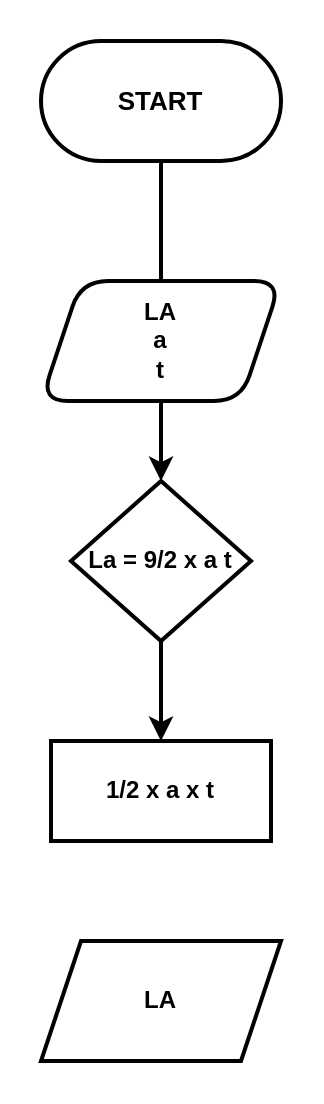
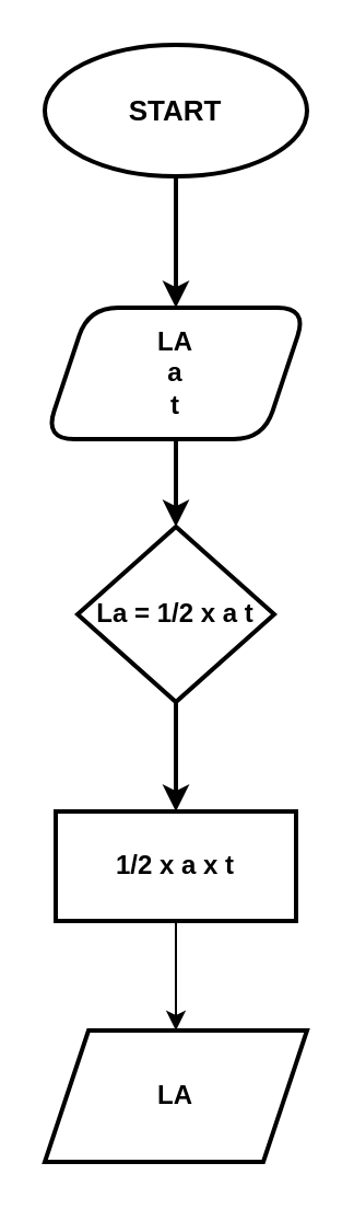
  <mxCell id="0" />
  <mxCell id="1" parent="0" />
- <mxCell id="2" value="" style="edgeStyle=orthogonalEdgeStyle;rounded=0;orthogonalLoop=1;jettySize=auto;html=1;strokeWidth=2;endArrow=none;" edge="1" parent="1" source="3" target="5"><mxGeometry relative="1" as="geometry" /></mxCell>
- <mxCell id="3" value="&lt;b&gt;&lt;font style=&quot;font-size: 13px;&quot;&gt;START&lt;/font&gt;&lt;/b&gt;" style="rounded=1;whiteSpace=wrap;html=1;arcSize=50;strokeWidth=2;" vertex="1" parent="1"><mxGeometry x="20" y="20" width="120" height="60" as="geometry" /></mxCell>
+ <mxCell id="2" value="" style="edgeStyle=orthogonalEdgeStyle;rounded=0;orthogonalLoop=1;jettySize=auto;html=1;strokeWidth=2;" edge="1" parent="1" source="3" target="5"><mxGeometry relative="1" as="geometry" /></mxCell>
+ <mxCell id="3" value="&lt;b&gt;&lt;font style=&quot;font-size: 13px;&quot;&gt;START&lt;/font&gt;&lt;/b&gt;" style="ellipse;whiteSpace=wrap;html=1;arcSize=50;strokeWidth=2;" vertex="1" parent="1"><mxGeometry x="20" y="20" width="120" height="60" as="geometry" /></mxCell>
  <mxCell id="4" value="" style="edgeStyle=orthogonalEdgeStyle;rounded=0;orthogonalLoop=1;jettySize=auto;html=1;strokeWidth=2;" edge="1" parent="1" source="5" target="7"><mxGeometry relative="1" as="geometry" /></mxCell>
  <mxCell id="5" value="&lt;div&gt;&lt;b&gt;LA&lt;/b&gt;&lt;/div&gt;&lt;div&gt;&lt;b&gt;a&lt;/b&gt;&lt;/div&gt;&lt;div&gt;&lt;b&gt;t&lt;br&gt;&lt;/b&gt;&lt;/div&gt;" style="shape=parallelogram;perimeter=parallelogramPerimeter;whiteSpace=wrap;html=1;fixedSize=1;rounded=1;arcSize=27;strokeWidth=2;" vertex="1" parent="1"><mxGeometry x="20" y="140" width="120" height="60" as="geometry" /></mxCell>
  <mxCell id="6" value="" style="edgeStyle=orthogonalEdgeStyle;rounded=0;orthogonalLoop=1;jettySize=auto;html=1;fontStyle=1;strokeWidth=2;" edge="1" parent="1" source="7" target="9"><mxGeometry relative="1" as="geometry" /></mxCell>
- <mxCell id="7" value="&lt;b&gt;La = 9/2 x a t&lt;/b&gt;" style="rhombus;whiteSpace=wrap;html=1;rounded=1;arcSize=0;strokeWidth=2;" vertex="1" parent="1"><mxGeometry x="35" y="240" width="90" height="80" as="geometry" /></mxCell>
+ <mxCell id="7" value="&lt;b&gt;La = 1/2 x a t&lt;/b&gt;" style="rhombus;whiteSpace=wrap;html=1;rounded=1;arcSize=0;strokeWidth=2;" vertex="1" parent="1"><mxGeometry x="35" y="240" width="90" height="80" as="geometry" /></mxCell>
+ <mxCell id="8" value="" style="edgeStyle=orthogonalEdgeStyle;rounded=0;orthogonalLoop=1;jettySize=auto;html=1;" edge="1" parent="1" source="9" target="10"><mxGeometry relative="1" as="geometry" /></mxCell>
  <mxCell id="9" value="&lt;b&gt;1/2 x a x t&lt;/b&gt;" style="whiteSpace=wrap;html=1;rounded=1;arcSize=0;strokeWidth=2;" vertex="1" parent="1"><mxGeometry x="25" y="370" width="110" height="50" as="geometry" /></mxCell>
  <mxCell id="10" value="&lt;b&gt;LA&lt;/b&gt;" style="shape=parallelogram;perimeter=parallelogramPerimeter;whiteSpace=wrap;html=1;fixedSize=1;rounded=1;arcSize=0;strokeWidth=2;" vertex="1" parent="1"><mxGeometry x="20" y="470" width="120" height="60" as="geometry" /></mxCell>
